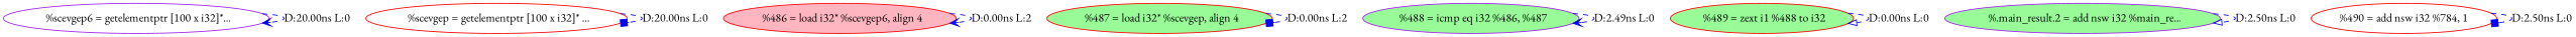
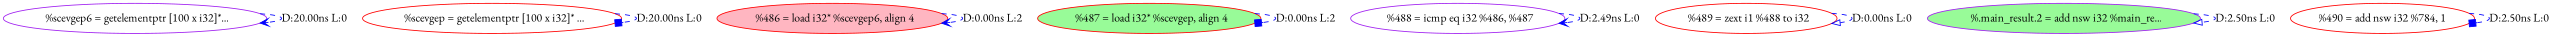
  digraph {
    fontname="EB Garamond"
    node [color=red fillcolor=white fontname="EB Garamond" style=filled]
    edge [arrowhead=vee color=blue fontname="EB Garamond" style=dashed]
    n1 [color=purple label="  %scevgep6 = getelementptr [100 x i32]*..."]
    n2 [label="  %scevgep = getelementptr [100 x i32]* ..."]
    n3 [fillcolor=lightpink label="  %486 = load i32* %scevgep6, align 4"]
    n4 [fillcolor=palegreen label="  %487 = load i32* %scevgep, align 4"]
-   n5 [color=purple fillcolor=palegreen label="  %488 = icmp eq i32 %486, %487"]
-   n6 [fillcolor=palegreen label="  %489 = zext i1 %488 to i32"]
+   n5 [color=purple label="  %488 = icmp eq i32 %486, %487"]
+   n6 [label="  %489 = zext i1 %488 to i32"]
    n7 [color=purple fillcolor=palegreen label="  %.main_result.2 = add nsw i32 %main_re..."]
    n8 [label="%490 = add nsw i32 %784, 1"]
    n1 -> n1 [label="D:20.00ns L:0"]
    n2 -> n2 [arrowhead=box label="D:20.00ns L:0"]
    n3 -> n3 [label="D:0.00ns L:2"]
    n4 -> n4 [arrowhead=box label="D:0.00ns L:2"]
    n5 -> n5 [label="D:2.49ns L:0"]
    n6 -> n6 [arrowhead=onormal label="D:0.00ns L:0"]
    n7 -> n7 [arrowhead=onormal label="D:2.50ns L:0"]
    n8 -> n8 [arrowhead=box label="D:2.50ns L:0"]
  }
